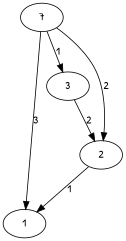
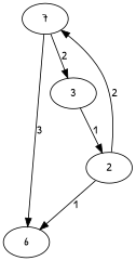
  digraph {
    fontname="Patrick Hand"
    node [fontname="Patrick Hand"]
    edge [fontname="Patrick Hand" weight=1]
    n1 [label=7]
-   1
+   1 [label=6]
    3
    2
    n1 -> 1 [label=3 weight=3]
-   n1 -> 3 [label=1]
-   n1 -> 2 [label=2 weight=2]
-   3 -> 2 [label=2]
+   n1 -> 3 [label=2]
+   2 -> n1 [label=2 weight=2]
+   3 -> 2 [label=1]
    2 -> 1 [label=1]
  }
